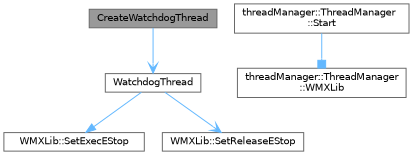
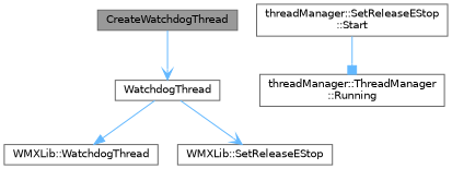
  digraph {
    rankdir=TB
    node [color=grey40 fillcolor=white fontname=Helvetica fontsize=10 shape=box style=filled]
    edge [arrowhead=vee color=steelblue1 fontname=Helvetica fontsize=10 labelfontname=Helvetica labelfontsize=10 style=solid]
    n1 [color=gray40 fillcolor=grey60 fontcolor=black height=0.2 label=CreateWatchdogThread width=0.4]
    n2 [height=0.2 label=WatchdogThread width=0.4]
-   n3 [height=0.2 label="threadManager::ThreadManager\l::Start" width=0.4]
-   n4 [height=0.2 label="threadManager::ThreadManager\l::WMXLib" width=0.4]
-   n5 [height=0.2 label="WMXLib::SetExecEStop" width=0.4]
+   n3 [height=0.2 label="threadManager::SetReleaseEStop\l::Start" width=0.4]
+   n4 [height=0.2 label="threadManager::ThreadManager\l::Running" width=0.4]
+   n5 [height=0.2 label="WMXLib::WatchdogThread" width=0.4]
    n6 [height=0.2 label="WMXLib::SetReleaseEStop" width=0.4]
    n1 -> n2
    n2 -> n5 [arrowhead=normal]
    n2 -> n6
    n3 -> n4 [arrowhead=box]
  }
